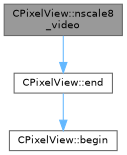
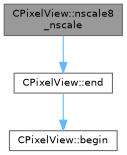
  digraph {
    rankdir=TB
    node [color=grey40 fillcolor=white fontname=Helvetica fontsize=10 shape=box style=filled]
    edge [color=steelblue1 fontname=Helvetica fontsize=10 labelfontname=Helvetica labelfontsize=10 style=solid]
-   n1 [color=gray40 fillcolor=grey60 fontcolor=black height=0.2 label="CPixelView::nscale8\l_video" width=0.4]
+   n1 [color=gray40 fillcolor=grey60 fontcolor=black height=0.2 label="CPixelView::nscale8\l_nscale" width=0.4]
    n2 [height=0.2 label="CPixelView::end" width=0.4]
    n3 [height=0.2 label="CPixelView::begin" width=0.4]
    n1 -> n2
    n2 -> n3
  }
